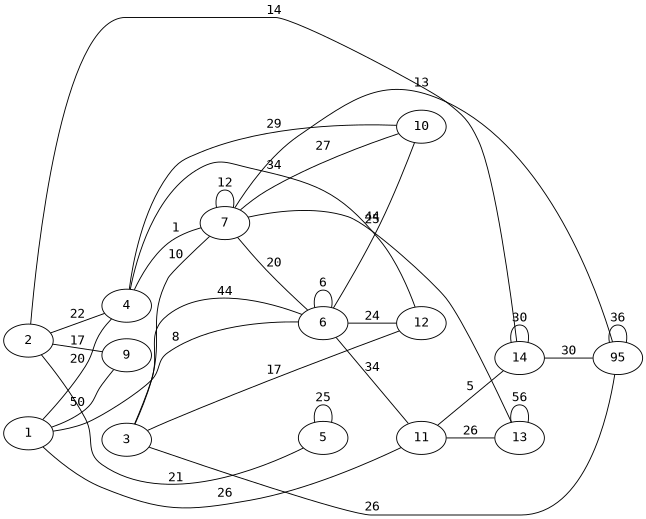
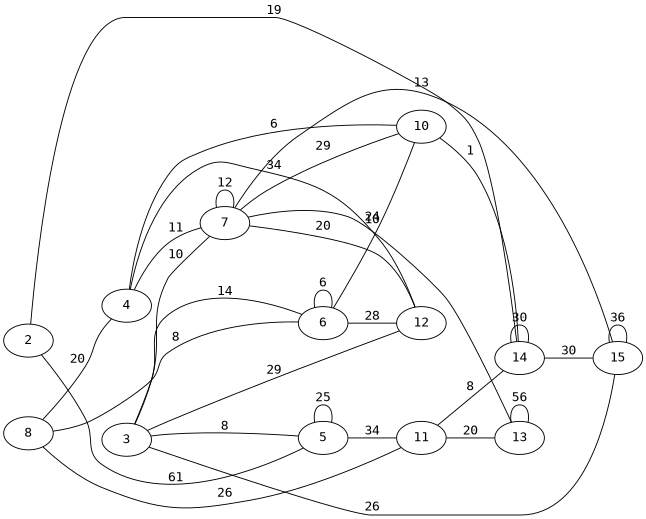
  graph {
    fontname="DejaVu Sans Mono"
    rankdir=LR
    node [fontname="DejaVu Sans Mono"]
    edge [fontname="DejaVu Sans Mono" weight=8]
-   1
+   1 [label=8]
    4
    6
-   9
    11
    7
    12
    10
    5
    14
    13
-   15 [label=95]
+   15
    2
    3
    1 -- 4 [label=20 weight=20]
    1 -- 6 [label=8]
-   1 -- 9 [label=50 weight=50]
    1 -- 11 [label=26 weight=26]
-   4 -- 7 [label=1 weight=11]
+   4 -- 7 [label=11 weight=11]
    4 -- 12 [label=34]
-   4 -- 10 [label=29 weight=6]
+   4 -- 10 [label=6 weight=6]
    6 -- 6 [label=6 weight=6]
-   6 -- 11 [label=34 weight=34]
-   6 -- 12 [label=24 weight=28]
-   6 -- 10 [label=44 weight=24]
-   11 -- 14 [label=5]
-   11 -- 13 [label=26 weight=20]
+   5 -- 11 [label=34 weight=34]
+   6 -- 12 [label=28 weight=28]
+   6 -- 10 [label=24 weight=24]
+   11 -- 14 [label=8]
+   11 -- 13 [label=20 weight=20]
    7 -- 7 [label=12 weight=12]
-   7 -- 6 [label=20 weight=20]
-   7 -- 10 [label=27 weight=27]
-   7 -- 13 [label=25 weight=10]
+   7 -- 12 [label=20 weight=20]
+   7 -- 10 [label=29 weight=27]
+   7 -- 13 [label=10 weight=10]
    7 -- 15 [label=13 weight=13]
+   10 -- 14 [label=1 weight=1]
    5 -- 5 [label=25 weight=25]
    14 -- 14 [label=30 weight=30]
    14 -- 15 [label=30 weight=30]
    13 -- 13 [label=56 weight=56]
    15 -- 15 [label=36 weight=36]
-   2 -- 4 [label=22 weight=22]
-   2 -- 9 [label=17 weight=17]
-   2 -- 5 [label=21 weight=21]
-   2 -- 14 [label=14 weight=14]
-   3 -- 6 [label=44 weight=14]
+   2 -- 5 [label=61 weight=21]
+   2 -- 14 [label=19 weight=14]
+   3 -- 6 [label=14 weight=14]
    3 -- 7 [label=10 weight=10]
-   3 -- 12 [label=17 weight=29]
+   3 -- 12 [label=29 weight=29]
+   3 -- 5 [label=8]
    3 -- 15 [label=26 weight=26]
  }
